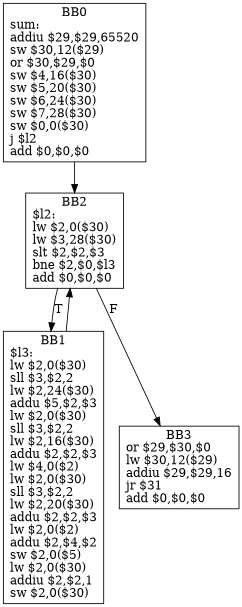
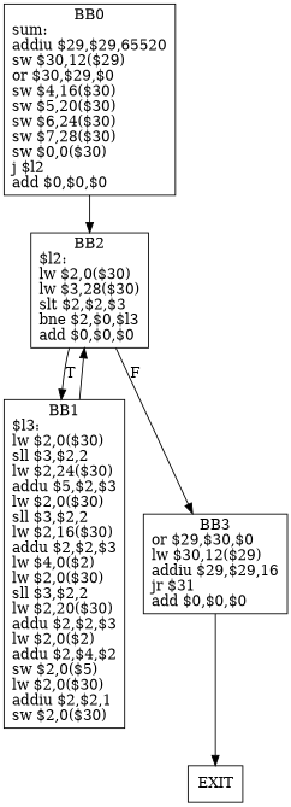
  digraph {
    node [shape=box]
    edge [style=filled]
    n1 [label="BB0\nsum:\laddiu $29,$29,65520\lsw $30,12($29)\lor $30,$29,$0\lsw $4,16($30)\lsw $5,20($30)\lsw $6,24($30)\lsw $7,28($30)\lsw $0,0($30)\lj $l2\ladd $0,$0,$0\l"]
    n2 [label="BB2\n$l2:\llw $2,0($30)\llw $3,28($30)\lslt $2,$2,$3\lbne $2,$0,$l3\ladd $0,$0,$0\l"]
    n3 [label="BB1\n$l3:\llw $2,0($30)\lsll $3,$2,2\llw $2,24($30)\laddu $5,$2,$3\llw $2,0($30)\lsll $3,$2,2\llw $2,16($30)\laddu $2,$2,$3\llw $4,0($2)\llw $2,0($30)\lsll $3,$2,2\llw $2,20($30)\laddu $2,$2,$3\llw $2,0($2)\laddu $2,$4,$2\lsw $2,0($5)\llw $2,0($30)\laddiu $2,$2,1\lsw $2,0($30)\l"]
    n4 [label="BB3\nor $29,$30,$0\llw $30,12($29)\laddiu $29,$29,16\ljr $31\ladd $0,$0,$0\l"]
+   EXIT
    n1 -> n2
    n2 -> n3 [label=T]
    n2 -> n4 [label=F]
    n3 -> n2
+   n4 -> EXIT
  }
